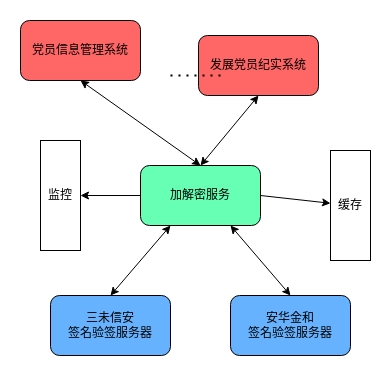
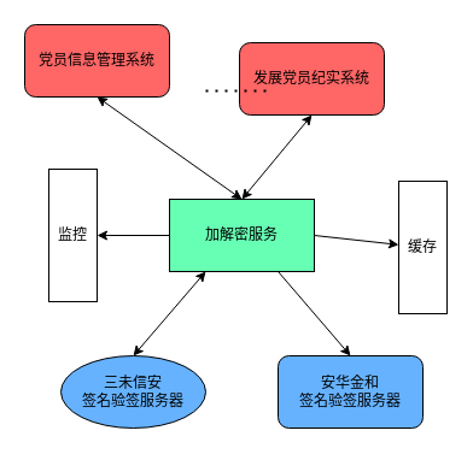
  <mxCell id="0" />
  <mxCell id="1" parent="0" />
  <mxCell id="2" value="" style="edgeStyle=orthogonalEdgeStyle;rounded=0;orthogonalLoop=1;jettySize=auto;html=1;" edge="1" parent="1" source="3" target="14"><mxGeometry relative="1" as="geometry" /></mxCell>
- <mxCell id="3" value="加解密服务" style="rounded=1;whiteSpace=wrap;html=1;fillColor=#66FFB3;" vertex="1" parent="1"><mxGeometry x="140" y="165" width="120" height="60" as="geometry" /></mxCell>
- <mxCell id="4" value="三未信安&lt;br&gt;签名验签服务器" style="rounded=1;whiteSpace=wrap;html=1;fillColor=#66B2FF;" vertex="1" parent="1"><mxGeometry x="50" y="295" width="120" height="60" as="geometry" /></mxCell>
+ <mxCell id="3" value="加解密服务" style="whiteSpace=wrap;html=1;fillColor=#66FFB3;rounded=0;" vertex="1" parent="1"><mxGeometry x="140" y="165" width="120" height="60" as="geometry" /></mxCell>
+ <mxCell id="4" value="三未信安&lt;br&gt;签名验签服务器" style="ellipse;whiteSpace=wrap;html=1;fillColor=#66B2FF;" vertex="1" parent="1"><mxGeometry x="50" y="295" width="120" height="60" as="geometry" /></mxCell>
  <mxCell id="5" value="安华金和&lt;br&gt;签名验签服务器" style="rounded=1;whiteSpace=wrap;html=1;fillColor=#66B2FF;" vertex="1" parent="1"><mxGeometry x="230" y="295" width="120" height="60" as="geometry" /></mxCell>
  <mxCell id="6" value="" style="endArrow=classic;startArrow=classic;html=1;exitX=0.5;exitY=0;exitDx=0;exitDy=0;entryX=0.25;entryY=1;entryDx=0;entryDy=0;" edge="1" parent="1" source="4" target="3"><mxGeometry width="50" height="50" relative="1" as="geometry"><mxPoint x="270" y="255" as="sourcePoint" /><mxPoint x="320" y="205" as="targetPoint" /></mxGeometry></mxCell>
- <mxCell id="7" value="" style="endArrow=classic;startArrow=classic;html=1;entryX=0.75;entryY=1;entryDx=0;entryDy=0;exitX=0.5;exitY=0;exitDx=0;exitDy=0;" edge="1" parent="1" source="5" target="3"><mxGeometry width="50" height="50" relative="1" as="geometry"><mxPoint x="270" y="255" as="sourcePoint" /><mxPoint x="320" y="205" as="targetPoint" /></mxGeometry></mxCell>
+ <mxCell id="7" value="" style="endArrow=none;startArrow=classic;html=1;entryX=0.75;entryY=1;entryDx=0;entryDy=0;exitX=0.5;exitY=0;exitDx=0;exitDy=0;" edge="1" parent="1" source="5" target="3"><mxGeometry width="50" height="50" relative="1" as="geometry"><mxPoint x="270" y="255" as="sourcePoint" /><mxPoint x="320" y="205" as="targetPoint" /></mxGeometry></mxCell>
  <mxCell id="8" value="党员信息管理系统" style="rounded=1;whiteSpace=wrap;html=1;fillColor=#FF6666;" vertex="1" parent="1"><mxGeometry x="20" y="20" width="120" height="60" as="geometry" /></mxCell>
  <mxCell id="9" value="" style="endArrow=classic;startArrow=classic;html=1;entryX=0.5;entryY=1;entryDx=0;entryDy=0;exitX=0.5;exitY=0;exitDx=0;exitDy=0;" edge="1" parent="1" source="3" target="8"><mxGeometry width="50" height="50" relative="1" as="geometry"><mxPoint x="270" y="195" as="sourcePoint" /><mxPoint x="320" y="145" as="targetPoint" /></mxGeometry></mxCell>
  <mxCell id="10" value="发展党员纪实系统" style="rounded=1;whiteSpace=wrap;html=1;fillColor=#FF6666;" vertex="1" parent="1"><mxGeometry x="198" y="35" width="120" height="60" as="geometry" /></mxCell>
  <mxCell id="11" value="" style="endArrow=classic;startArrow=classic;html=1;exitX=0.5;exitY=0;exitDx=0;exitDy=0;entryX=0.5;entryY=1;entryDx=0;entryDy=0;" edge="1" parent="1" source="3" target="10"><mxGeometry width="50" height="50" relative="1" as="geometry"><mxPoint x="270" y="195" as="sourcePoint" /><mxPoint x="320" y="145" as="targetPoint" /></mxGeometry></mxCell>
  <mxCell id="12" value="" style="endArrow=none;dashed=1;html=1;dashPattern=1 3;strokeWidth=2;" edge="1" parent="1"><mxGeometry width="50" height="50" relative="1" as="geometry"><mxPoint x="170" y="75" as="sourcePoint" /><mxPoint x="220" y="75" as="targetPoint" /></mxGeometry></mxCell>
  <mxCell id="13" value="缓存" style="rounded=0;whiteSpace=wrap;html=1;" vertex="1" parent="1"><mxGeometry x="330" y="150" width="40" height="110" as="geometry" /></mxCell>
  <mxCell id="14" value="监控" style="rounded=0;whiteSpace=wrap;html=1;" vertex="1" parent="1"><mxGeometry x="40" y="140" width="40" height="110" as="geometry" /></mxCell>
  <mxCell id="15" value="" style="endArrow=classic;html=1;exitX=1;exitY=0.5;exitDx=0;exitDy=0;" edge="1" parent="1" source="3" target="13"><mxGeometry width="50" height="50" relative="1" as="geometry"><mxPoint x="270" y="195" as="sourcePoint" /><mxPoint x="320" y="145" as="targetPoint" /></mxGeometry></mxCell>
